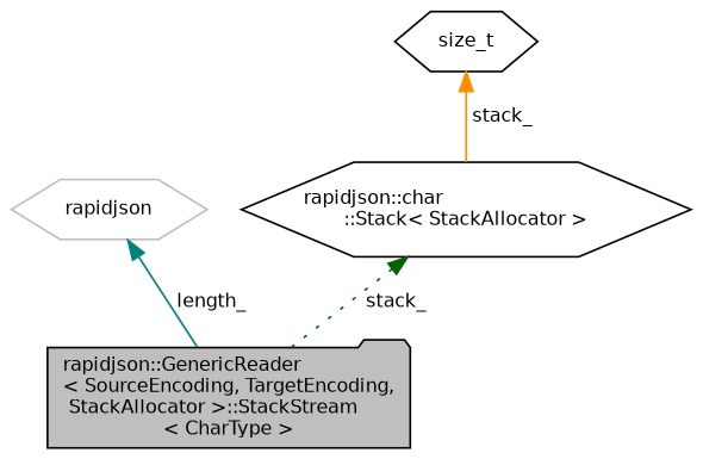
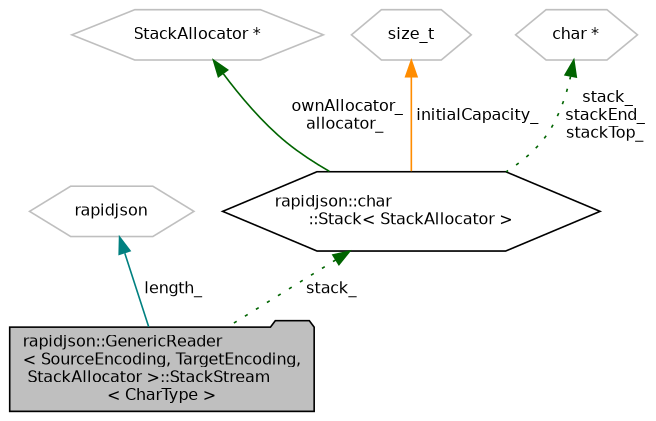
  digraph {
    node [color=grey75 fillcolor=white fontname=Helvetica fontsize=10 shape=hexagon style=filled]
    edge [color=darkgreen dir=back fontname=Helvetica fontsize=10 labelfontname=Helvetica labelfontsize=10 style=solid]
    n1 [color=black fillcolor=grey75 fontcolor=black height=0.2 label="rapidjson::GenericReader\l\< SourceEncoding, TargetEncoding,\l StackAllocator \>::StackStream\l\< CharType \>" shape=folder width=0.4]
    n2 [height=0.2 label=rapidjson width=0.4]
    n3 [color=black height=0.2 label="rapidjson::char\l::Stack\< StackAllocator \>" width=0.4]
-   n5 [color=black height=0.2 label=size_t width=0.4]
+   n4 [height=0.2 label="StackAllocator *" width=0.4]
+   n5 [height=0.2 label=size_t width=0.4]
+   n6 [height=0.2 label="char *" width=0.4]
    n2 -> n1 [color=teal label=" length_"]
    n3 -> n1 [label=" stack_" style=dotted]
-   n5 -> n3 [color=darkorange label=" stack_"]
+   n4 -> n3 [label=" ownAllocator_\nallocator_"]
+   n5 -> n3 [color=darkorange label=" initialCapacity_"]
+   n6 -> n3 [label=" stack_\nstackEnd_\nstackTop_" style=dotted]
  }
